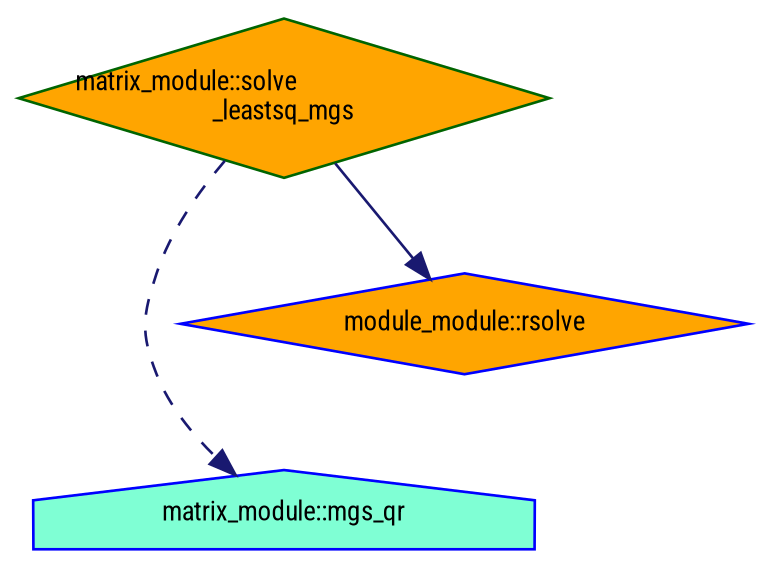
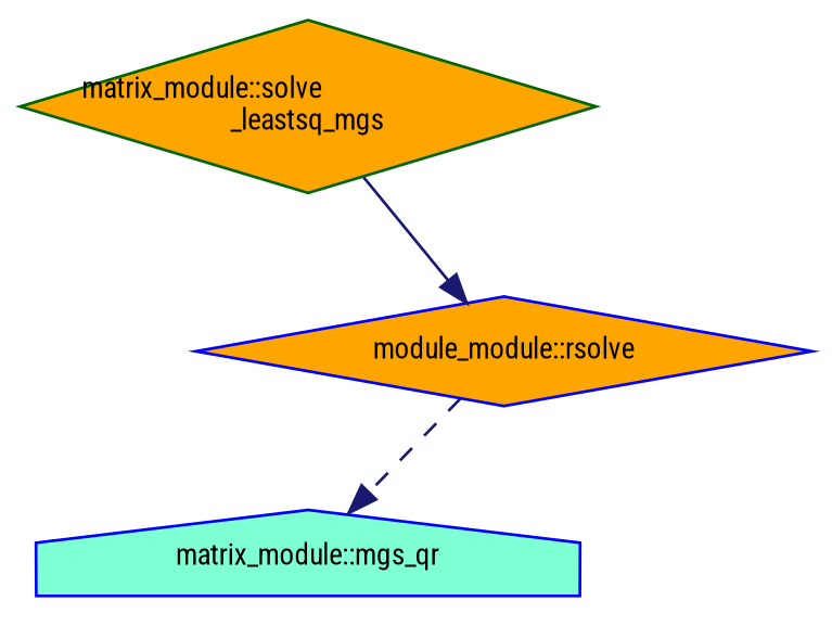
  digraph {
    fontname="Roboto Condensed"
    rankdir=TB
    node [color=blue fillcolor=orange fontname="Roboto Condensed" fontsize=10 shape=diamond style=filled]
    edge [color=midnightblue fontname="Roboto Condensed" fontsize=10 labelfontname=Helvetica labelfontsize=10]
    n1 [color=darkgreen fontcolor=black height=0.2 label="matrix_module::solve\l_leastsq_mgs" width=0.4]
    n2 [fillcolor=aquamarine height=0.2 label="matrix_module::mgs_qr" shape=house width=0.4]
    n3 [height=0.2 label="module_module::rsolve" width=0.4]
-   n1 -> n2 [style=dashed]
+   n3 -> n2 [style=dashed]
    n1 -> n3 [style=solid]
  }
